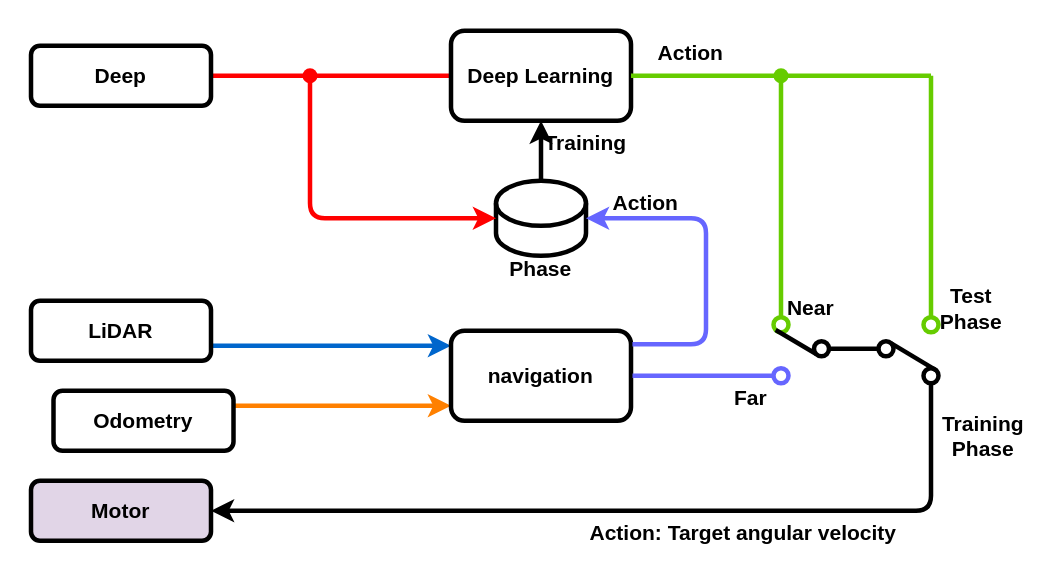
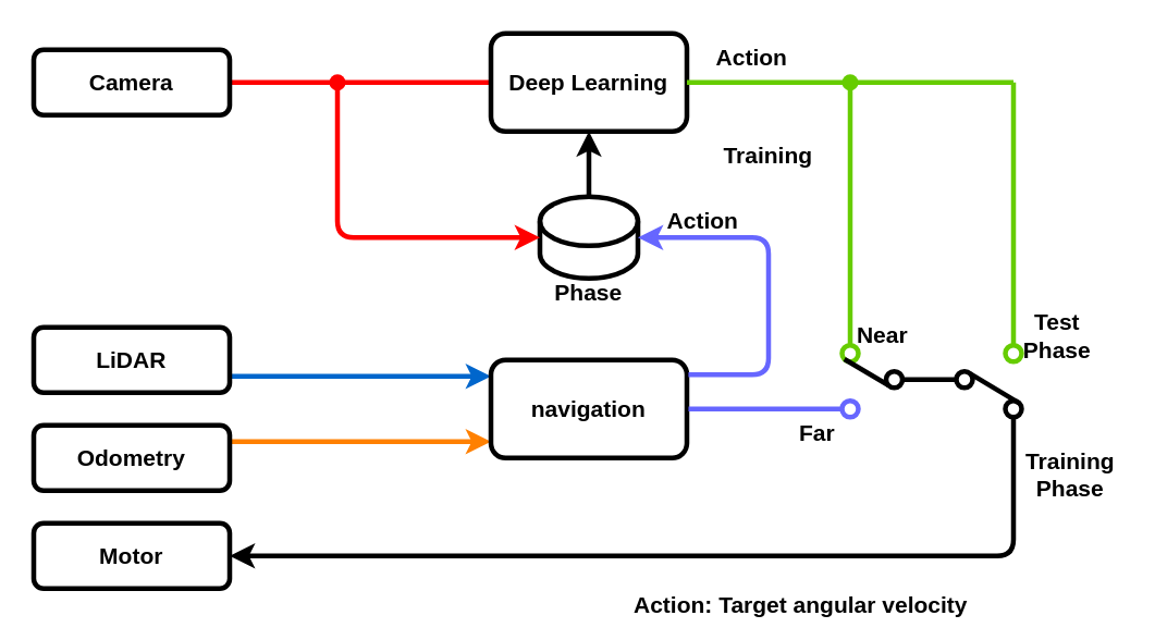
  <mxCell id="0" />
  <mxCell id="1" parent="0" />
  <mxCell id="2" style="edgeStyle=none;html=1;exitX=1;exitY=0.5;exitDx=0;exitDy=0;entryX=0;entryY=0.5;entryDx=0;entryDy=0;fontColor=#000000;strokeColor=#FF0000;strokeWidth=3;endArrow=none;" parent="1" source="3" target="8" edge="1"><mxGeometry relative="1" as="geometry" /></mxCell>
- <mxCell id="3" value="&lt;font color=&quot;#000000&quot; size=&quot;1&quot;&gt;&lt;b style=&quot;font-size: 14px&quot;&gt;Deep&lt;/b&gt;&lt;/font&gt;" style="rounded=1;whiteSpace=wrap;html=1;fillColor=#FFFFFF;strokeColor=#000000;strokeWidth=3;" parent="1" vertex="1"><mxGeometry x="20" y="30" width="120" height="40" as="geometry" /></mxCell>
+ <mxCell id="3" value="&lt;font color=&quot;#000000&quot; size=&quot;1&quot;&gt;&lt;b style=&quot;font-size: 14px&quot;&gt;Camera&lt;/b&gt;&lt;/font&gt;" style="rounded=1;whiteSpace=wrap;html=1;fillColor=#FFFFFF;strokeColor=#000000;strokeWidth=3;" parent="1" vertex="1"><mxGeometry x="20" y="30" width="120" height="40" as="geometry" /></mxCell>
  <mxCell id="4" style="edgeStyle=none;html=1;exitX=1;exitY=0.25;exitDx=0;exitDy=0;fontColor=#000000;strokeColor=#FF8000;strokeWidth=3;" parent="1" source="5" edge="1"><mxGeometry relative="1" as="geometry"><mxPoint x="300" y="270" as="targetPoint" /></mxGeometry></mxCell>
- <mxCell id="5" value="&lt;font color=&quot;#000000&quot; size=&quot;1&quot;&gt;&lt;b style=&quot;font-size: 14px&quot;&gt;Odometry&lt;/b&gt;&lt;/font&gt;" style="rounded=1;whiteSpace=wrap;html=1;fillColor=#FFFFFF;strokeColor=#000000;strokeWidth=3;" parent="1" vertex="1"><mxGeometry x="35" y="260" width="120" height="40" as="geometry" /></mxCell>
+ <mxCell id="5" value="&lt;font color=&quot;#000000&quot; size=&quot;1&quot;&gt;&lt;b style=&quot;font-size: 14px&quot;&gt;Odometry&lt;/b&gt;&lt;/font&gt;" style="rounded=1;whiteSpace=wrap;html=1;fillColor=#FFFFFF;strokeColor=#000000;strokeWidth=3;" parent="1" vertex="1"><mxGeometry x="20" y="260" width="120" height="40" as="geometry" /></mxCell>
  <mxCell id="6" style="edgeStyle=none;html=1;exitX=1;exitY=0.75;exitDx=0;exitDy=0;fontColor=#000000;strokeColor=#0066CC;strokeWidth=3;" parent="1" source="7" edge="1"><mxGeometry relative="1" as="geometry"><mxPoint x="300" y="230" as="targetPoint" /></mxGeometry></mxCell>
  <mxCell id="7" value="&lt;font color=&quot;#000000&quot; size=&quot;1&quot;&gt;&lt;b style=&quot;font-size: 14px&quot;&gt;LiDAR&lt;/b&gt;&lt;/font&gt;" style="rounded=1;whiteSpace=wrap;html=1;fillColor=#FFFFFF;strokeColor=#000000;strokeWidth=3;" parent="1" vertex="1"><mxGeometry x="20" y="200" width="120" height="40" as="geometry" /></mxCell>
  <mxCell id="8" value="&lt;font color=&quot;#000000&quot; style=&quot;font-size: 14px&quot;&gt;&lt;b&gt;Deep&lt;/b&gt; &lt;b&gt;Learning&lt;/b&gt;&lt;/font&gt;" style="rounded=1;whiteSpace=wrap;html=1;fillColor=#FFFFFF;strokeColor=#000000;strokeWidth=3;" parent="1" vertex="1"><mxGeometry x="300" y="20" width="120" height="60" as="geometry" /></mxCell>
  <mxCell id="9" style="edgeStyle=none;html=1;exitX=0.5;exitY=0;exitDx=0;exitDy=0;exitPerimeter=0;entryX=0.5;entryY=1;entryDx=0;entryDy=0;fontColor=#000000;strokeColor=#000000;strokeWidth=3;" parent="1" source="10" target="8" edge="1"><mxGeometry relative="1" as="geometry" /></mxCell>
  <mxCell id="10" value="" style="shape=cylinder3;whiteSpace=wrap;html=1;boundedLbl=1;backgroundOutline=1;size=15;fillColor=#FFFFFF;strokeColor=#000000;strokeWidth=3;" parent="1" vertex="1"><mxGeometry x="330" y="120" width="60" height="50" as="geometry" /></mxCell>
  <mxCell id="11" value="&lt;font color=&quot;#000000&quot; size=&quot;1&quot;&gt;&lt;b style=&quot;font-size: 14px&quot;&gt;navigation&lt;/b&gt;&lt;/font&gt;" style="rounded=1;whiteSpace=wrap;html=1;strokeColor=#000000;fillColor=#FFFFFF;strokeWidth=3;" parent="1" vertex="1"><mxGeometry x="300" y="220" width="120" height="60" as="geometry" /></mxCell>
  <mxCell id="12" value="" style="edgeStyle=segmentEdgeStyle;endArrow=classic;html=1;fontColor=#000000;strokeColor=#FF0000;startArrow=none;strokeWidth=3;" parent="1" source="39" edge="1"><mxGeometry width="50" height="50" relative="1" as="geometry"><mxPoint x="206" y="50" as="sourcePoint" /><mxPoint x="330" y="145" as="targetPoint" /><Array as="points"><mxPoint x="206" y="145" /></Array></mxGeometry></mxCell>
  <mxCell id="13" value="" style="ellipse;whiteSpace=wrap;html=1;aspect=fixed;fontColor=#000000;strokeColor=#6666FF;fillColor=#FFFFFF;strokeWidth=3;" parent="1" vertex="1"><mxGeometry x="515" y="245" width="10" height="10" as="geometry" /></mxCell>
  <mxCell id="14" value="" style="edgeStyle=segmentEdgeStyle;endArrow=classic;html=1;fontColor=#000000;exitX=1.008;exitY=0.15;exitDx=0;exitDy=0;exitPerimeter=0;entryX=1;entryY=0.5;entryDx=0;entryDy=0;entryPerimeter=0;strokeColor=#6666FF;strokeWidth=3;" parent="1" source="11" target="10" edge="1"><mxGeometry width="50" height="50" relative="1" as="geometry"><mxPoint x="490" y="280" as="sourcePoint" /><mxPoint x="470" y="150" as="targetPoint" /><Array as="points"><mxPoint x="470" y="229" /><mxPoint x="470" y="145" /></Array></mxGeometry></mxCell>
  <mxCell id="15" value="" style="ellipse;whiteSpace=wrap;html=1;aspect=fixed;fontColor=#000000;strokeColor=#66CC00;fillColor=#FFFFFF;strokeWidth=3;" parent="1" vertex="1"><mxGeometry x="515" y="211" width="10" height="10" as="geometry" /></mxCell>
  <mxCell id="16" value="" style="endArrow=none;html=1;fontColor=#000000;exitX=1;exitY=0.5;exitDx=0;exitDy=0;entryX=0;entryY=0.5;entryDx=0;entryDy=0;strokeColor=#6666FF;strokeWidth=3;" parent="1" target="13" edge="1"><mxGeometry width="50" height="50" relative="1" as="geometry"><mxPoint x="421" y="250" as="sourcePoint" /><mxPoint x="511" y="250" as="targetPoint" /></mxGeometry></mxCell>
  <mxCell id="17" value="" style="ellipse;whiteSpace=wrap;html=1;aspect=fixed;fontColor=#000000;strokeColor=#000000;fillColor=#FFFFFF;strokeWidth=3;" parent="1" vertex="1"><mxGeometry x="542" y="227" width="10" height="10" as="geometry" /></mxCell>
  <mxCell id="18" value="" style="endArrow=none;html=1;fontColor=#000000;exitX=0;exitY=1;exitDx=0;exitDy=0;entryX=0;entryY=1;entryDx=0;entryDy=0;strokeColor=#000000;strokeWidth=3;" parent="1" target="17" edge="1"><mxGeometry width="50" height="50" relative="1" as="geometry"><mxPoint x="516.464" y="219.536" as="sourcePoint" /><mxPoint x="545" y="240" as="targetPoint" /></mxGeometry></mxCell>
  <mxCell id="19" value="" style="endArrow=none;html=1;fontColor=#000000;strokeColor=#66CC00;exitX=1;exitY=0.5;exitDx=0;exitDy=0;strokeWidth=3;" parent="1" edge="1"><mxGeometry width="50" height="50" relative="1" as="geometry"><mxPoint x="420" y="50" as="sourcePoint" /><mxPoint x="520" y="50" as="targetPoint" /></mxGeometry></mxCell>
  <mxCell id="20" value="" style="endArrow=none;html=1;fontColor=#000000;strokeColor=#66CC00;exitX=0.5;exitY=0;exitDx=0;exitDy=0;strokeWidth=3;" parent="1" source="15" edge="1"><mxGeometry width="50" height="50" relative="1" as="geometry"><mxPoint x="275" y="190" as="sourcePoint" /><mxPoint x="520" y="50" as="targetPoint" /></mxGeometry></mxCell>
  <mxCell id="21" value="" style="ellipse;whiteSpace=wrap;html=1;aspect=fixed;fontColor=#000000;strokeColor=#000000;fillColor=#FFFFFF;strokeWidth=3;" parent="1" vertex="1"><mxGeometry x="585" y="227" width="10" height="10" as="geometry" /></mxCell>
  <mxCell id="22" value="" style="ellipse;whiteSpace=wrap;html=1;aspect=fixed;fontColor=#000000;strokeColor=#66CC00;fillColor=#FFFFFF;strokeWidth=3;" parent="1" vertex="1"><mxGeometry x="615" y="211" width="10" height="10" as="geometry" /></mxCell>
  <mxCell id="23" value="" style="ellipse;whiteSpace=wrap;html=1;aspect=fixed;fontColor=#000000;strokeColor=#000000;fillColor=#FFFFFF;strokeWidth=3;" parent="1" vertex="1"><mxGeometry x="615" y="245" width="10" height="10" as="geometry" /></mxCell>
  <mxCell id="24" value="" style="endArrow=none;html=1;fontColor=#000000;strokeColor=#000000;entryX=1;entryY=0;entryDx=0;entryDy=0;exitX=1;exitY=0;exitDx=0;exitDy=0;strokeWidth=3;" parent="1" source="23" target="21" edge="1"><mxGeometry width="50" height="50" relative="1" as="geometry"><mxPoint x="190" y="210" as="sourcePoint" /><mxPoint x="240" y="160" as="targetPoint" /></mxGeometry></mxCell>
  <mxCell id="25" value="" style="endArrow=none;html=1;fontColor=#000000;strokeColor=#000000;exitX=1;exitY=0.5;exitDx=0;exitDy=0;entryX=0;entryY=0.5;entryDx=0;entryDy=0;strokeWidth=3;" parent="1" source="17" target="21" edge="1"><mxGeometry width="50" height="50" relative="1" as="geometry"><mxPoint x="190" y="210" as="sourcePoint" /><mxPoint x="240" y="160" as="targetPoint" /></mxGeometry></mxCell>
  <mxCell id="26" value="" style="edgeStyle=segmentEdgeStyle;endArrow=classic;html=1;fontColor=#000000;strokeColor=#000000;exitX=0.5;exitY=1;exitDx=0;exitDy=0;entryX=1;entryY=0.5;entryDx=0;entryDy=0;strokeWidth=3;" parent="1" source="23" target="27" edge="1"><mxGeometry width="50" height="50" relative="1" as="geometry"><mxPoint x="190" y="210" as="sourcePoint" /><mxPoint x="140" y="310" as="targetPoint" /><Array as="points"><mxPoint x="620" y="340" /></Array></mxGeometry></mxCell>
- <mxCell id="27" value="&lt;font color=&quot;#000000&quot; size=&quot;1&quot;&gt;&lt;b style=&quot;font-size: 14px&quot;&gt;Motor&lt;/b&gt;&lt;/font&gt;" style="rounded=1;whiteSpace=wrap;html=1;fillColor=#e1d5e7;strokeColor=#000000;strokeWidth=3;" parent="1" vertex="1"><mxGeometry x="20" y="320" width="120" height="40" as="geometry" /></mxCell>
+ <mxCell id="27" value="&lt;font color=&quot;#000000&quot; size=&quot;1&quot;&gt;&lt;b style=&quot;font-size: 14px&quot;&gt;Motor&lt;/b&gt;&lt;/font&gt;" style="rounded=1;whiteSpace=wrap;html=1;fillColor=#FFFFFF;strokeColor=#000000;strokeWidth=3;" parent="1" vertex="1"><mxGeometry x="20" y="320" width="120" height="40" as="geometry" /></mxCell>
  <mxCell id="28" value="" style="endArrow=none;html=1;fontColor=#000000;strokeColor=#66CC00;strokeWidth=3;" parent="1" edge="1"><mxGeometry width="50" height="50" relative="1" as="geometry"><mxPoint x="520" y="50" as="sourcePoint" /><mxPoint x="620" y="50" as="targetPoint" /></mxGeometry></mxCell>
  <mxCell id="29" value="" style="endArrow=none;html=1;fontColor=#000000;strokeColor=#66CC00;entryX=0.5;entryY=0;entryDx=0;entryDy=0;strokeWidth=3;" parent="1" target="22" edge="1"><mxGeometry width="50" height="50" relative="1" as="geometry"><mxPoint x="620" y="50" as="sourcePoint" /><mxPoint x="620" y="210" as="targetPoint" /></mxGeometry></mxCell>
  <mxCell id="30" value="&lt;font style=&quot;font-size: 14px&quot;&gt;&lt;b&gt;Phase&lt;/b&gt;&lt;/font&gt;" style="text;html=1;strokeColor=none;fillColor=none;align=center;verticalAlign=middle;whiteSpace=wrap;rounded=0;fontColor=#000000;" parent="1" vertex="1"><mxGeometry x="330" y="164" width="60" height="30" as="geometry" /></mxCell>
- <mxCell id="31" value="&lt;font style=&quot;font-size: 14px&quot;&gt;&lt;b&gt;Training&lt;/b&gt;&lt;/font&gt;" style="text;html=1;strokeColor=none;fillColor=none;align=center;verticalAlign=middle;whiteSpace=wrap;rounded=0;fontColor=#000000;" parent="1" vertex="1"><mxGeometry x="360" y="80" width="60" height="30" as="geometry" /></mxCell>
+ <mxCell id="31" value="&lt;font style=&quot;font-size: 14px&quot;&gt;&lt;b&gt;Training&lt;/b&gt;&lt;/font&gt;" style="text;html=1;strokeColor=none;fillColor=none;align=center;verticalAlign=middle;whiteSpace=wrap;rounded=0;fontColor=#000000;" parent="1" vertex="1"><mxGeometry x="440" y="80" width="60" height="30" as="geometry" /></mxCell>
  <mxCell id="32" value="&lt;font style=&quot;font-size: 14px&quot;&gt;&lt;b&gt;Action&lt;/b&gt;&lt;/font&gt;" style="text;html=1;strokeColor=none;fillColor=none;align=center;verticalAlign=middle;whiteSpace=wrap;rounded=0;fontColor=#000000;" parent="1" vertex="1"><mxGeometry x="400" y="120" width="60" height="30" as="geometry" /></mxCell>
  <mxCell id="33" value="&lt;font style=&quot;font-size: 14px&quot;&gt;&lt;b&gt;Action&lt;/b&gt;&lt;/font&gt;" style="text;html=1;strokeColor=none;fillColor=none;align=center;verticalAlign=middle;whiteSpace=wrap;rounded=0;fontColor=#000000;" parent="1" vertex="1"><mxGeometry x="430" y="20" width="60" height="30" as="geometry" /></mxCell>
  <mxCell id="34" value="&lt;font style=&quot;font-size: 14px&quot;&gt;&lt;b&gt;Far&lt;/b&gt;&lt;/font&gt;" style="text;html=1;strokeColor=none;fillColor=none;align=center;verticalAlign=middle;whiteSpace=wrap;rounded=0;fontColor=#000000;" parent="1" vertex="1"><mxGeometry x="470" y="250" width="60" height="30" as="geometry" /></mxCell>
  <mxCell id="35" value="&lt;font style=&quot;font-size: 14px&quot;&gt;&lt;b&gt;Near&lt;/b&gt;&lt;/font&gt;" style="text;html=1;strokeColor=none;fillColor=none;align=center;verticalAlign=middle;whiteSpace=wrap;rounded=0;fontColor=#000000;" parent="1" vertex="1"><mxGeometry x="510" y="190" width="60" height="30" as="geometry" /></mxCell>
  <mxCell id="36" value="&lt;font style=&quot;font-size: 14px&quot;&gt;&lt;b&gt;Test Phase&lt;/b&gt;&lt;/font&gt;" style="text;html=1;strokeColor=none;fillColor=none;align=center;verticalAlign=middle;whiteSpace=wrap;rounded=0;fontColor=#000000;" parent="1" vertex="1"><mxGeometry x="617" y="190" width="60" height="30" as="geometry" /></mxCell>
  <mxCell id="37" value="&lt;font style=&quot;font-size: 14px&quot;&gt;&lt;b&gt;Training Phase&lt;/b&gt;&lt;/font&gt;" style="text;html=1;strokeColor=none;fillColor=none;align=center;verticalAlign=middle;whiteSpace=wrap;rounded=0;fontColor=#000000;" parent="1" vertex="1"><mxGeometry x="625" y="275" width="60" height="30" as="geometry" /></mxCell>
- <mxCell id="38" value="&lt;font style=&quot;font-size: 14px&quot;&gt;&lt;b&gt;Action: Target angular velocity&lt;/b&gt;&lt;/font&gt;" style="text;html=1;strokeColor=none;fillColor=none;align=center;verticalAlign=middle;whiteSpace=wrap;rounded=0;fontColor=#000000;" parent="1" vertex="1"><mxGeometry x="390" y="340" width="210" height="30" as="geometry" /></mxCell>
+ <mxCell id="38" value="&lt;font style=&quot;font-size: 14px&quot;&gt;&lt;b&gt;Action: Target angular velocity&lt;/b&gt;&lt;/font&gt;" style="text;html=1;strokeColor=none;fillColor=none;align=center;verticalAlign=middle;whiteSpace=wrap;rounded=0;fontColor=#000000;" parent="1" vertex="1"><mxGeometry x="385" y="355" width="210" height="30" as="geometry" /></mxCell>
  <mxCell id="39" value="" style="shape=waypoint;sketch=0;fillStyle=solid;size=6;pointerEvents=1;points=[];fillColor=none;resizable=0;rotatable=0;perimeter=centerPerimeter;snapToPoint=1;fontColor=#000000;strokeColor=#FF0000;strokeWidth=3;" parent="1" vertex="1"><mxGeometry x="186" y="30" width="40" height="40" as="geometry" /></mxCell>
  <mxCell id="40" value="" style="edgeStyle=segmentEdgeStyle;endArrow=none;html=1;fontColor=#000000;strokeColor=#FF0000;" parent="1" target="39" edge="1"><mxGeometry width="50" height="50" relative="1" as="geometry"><mxPoint x="206" y="50" as="sourcePoint" /><mxPoint x="330" y="145" as="targetPoint" /><Array as="points" /></mxGeometry></mxCell>
  <mxCell id="41" value="" style="shape=waypoint;sketch=0;fillStyle=solid;size=6;pointerEvents=1;points=[];fillColor=none;resizable=0;rotatable=0;perimeter=centerPerimeter;snapToPoint=1;fontColor=#000000;strokeColor=#66CC00;strokeWidth=3;" parent="1" vertex="1"><mxGeometry x="500" y="30" width="40" height="40" as="geometry" /></mxCell>
